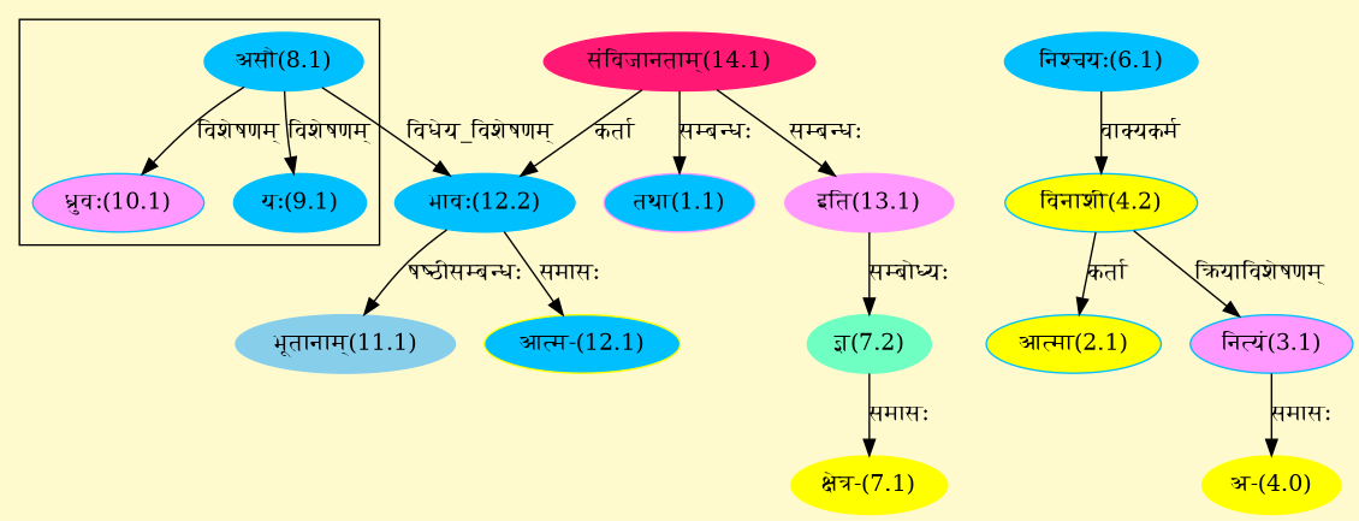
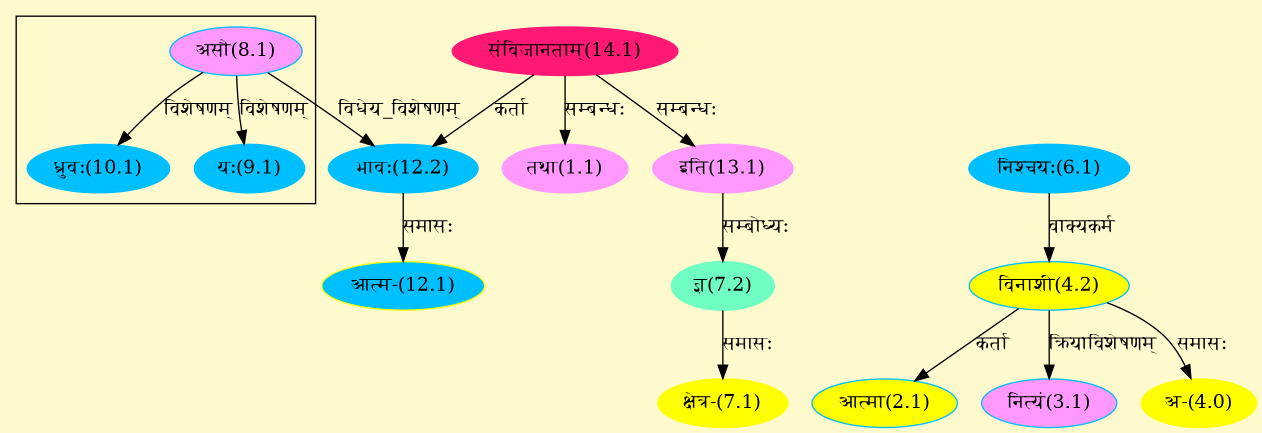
  digraph {
    bgcolor=lemonchiffon1
    compound=true
    rankdir=BT
    node [color="#00BFFF" style=filled]
    edge [dir=back]
    n1 [label="यः(9.1)"]
-   n2 [label="असौ(8.1)"]
-   n3 [label="ध्रुवः(10.1)" fillcolor="#FF99FF"]
+   n2 [label="असौ(8.1)" fillcolor="#FF99FF"]
+   n3 [label="ध्रुवः(10.1)"]
    n4 [color="#FF1975" label="संविजानताम्(14.1)"]
-   n5 [color="#FF99FF" label="तथा(1.1)" fillcolor="#00BFFF"]
+   n5 [color="#FF99FF" label="तथा(1.1)"]
    n6 [fillcolor="#FFFF00" label="आत्मा(2.1)"]
    n7 [fillcolor="#FFFF00" label="विनाशी(4.2)"]
    n8 [label="निश्चयः(6.1)"]
    n9 [fillcolor="#FF99FF" label="नित्यं(3.1)"]
    n10 [color="#FFFF00" label="अ-(4.0)"]
    n11 [color="#FFFF00" label="क्षेत्र-(7.1)"]
    n12 [color="#6FFFC3" label="ज्ञ(7.2)"]
    n13 [color="#FF99FF" label="इति(13.1)"]
-   n14 [color="#87CEEB" label="भूतानाम्(11.1)"]
    n15 [label="भावः(12.2)"]
    n16 [color="#FFFF00" fillcolor="#00BFFF" label="आत्म-(12.1)"]
    subgraph cluster_1 {
      n1
      n2
      n3
    }
    n1 -> n2 [label="विशेषणम्"]
    n3 -> n2 [label="विशेषणम्"]
    n5 -> n4 [label="सम्बन्धः"]
    n6 -> n7 [label="कर्ता"]
    n7 -> n8 [label="वाक्यकर्म"]
    n9 -> n7 [label="क्रियाविशेषणम्"]
-   n10 -> n9 [label="समासः"]
+   n10 -> n7 [label="समासः"]
    n11 -> n12 [label="समासः"]
    n12 -> n13 [label="सम्बोध्यः"]
    n13 -> n4 [label="सम्बन्धः"]
-   n14 -> n15 [label="षष्ठीसम्बन्धः"]
    n15 -> n2 [label="विधेय_विशेषणम्"]
    n15 -> n4 [label="कर्ता"]
    n16 -> n15 [label="समासः"]
  }
